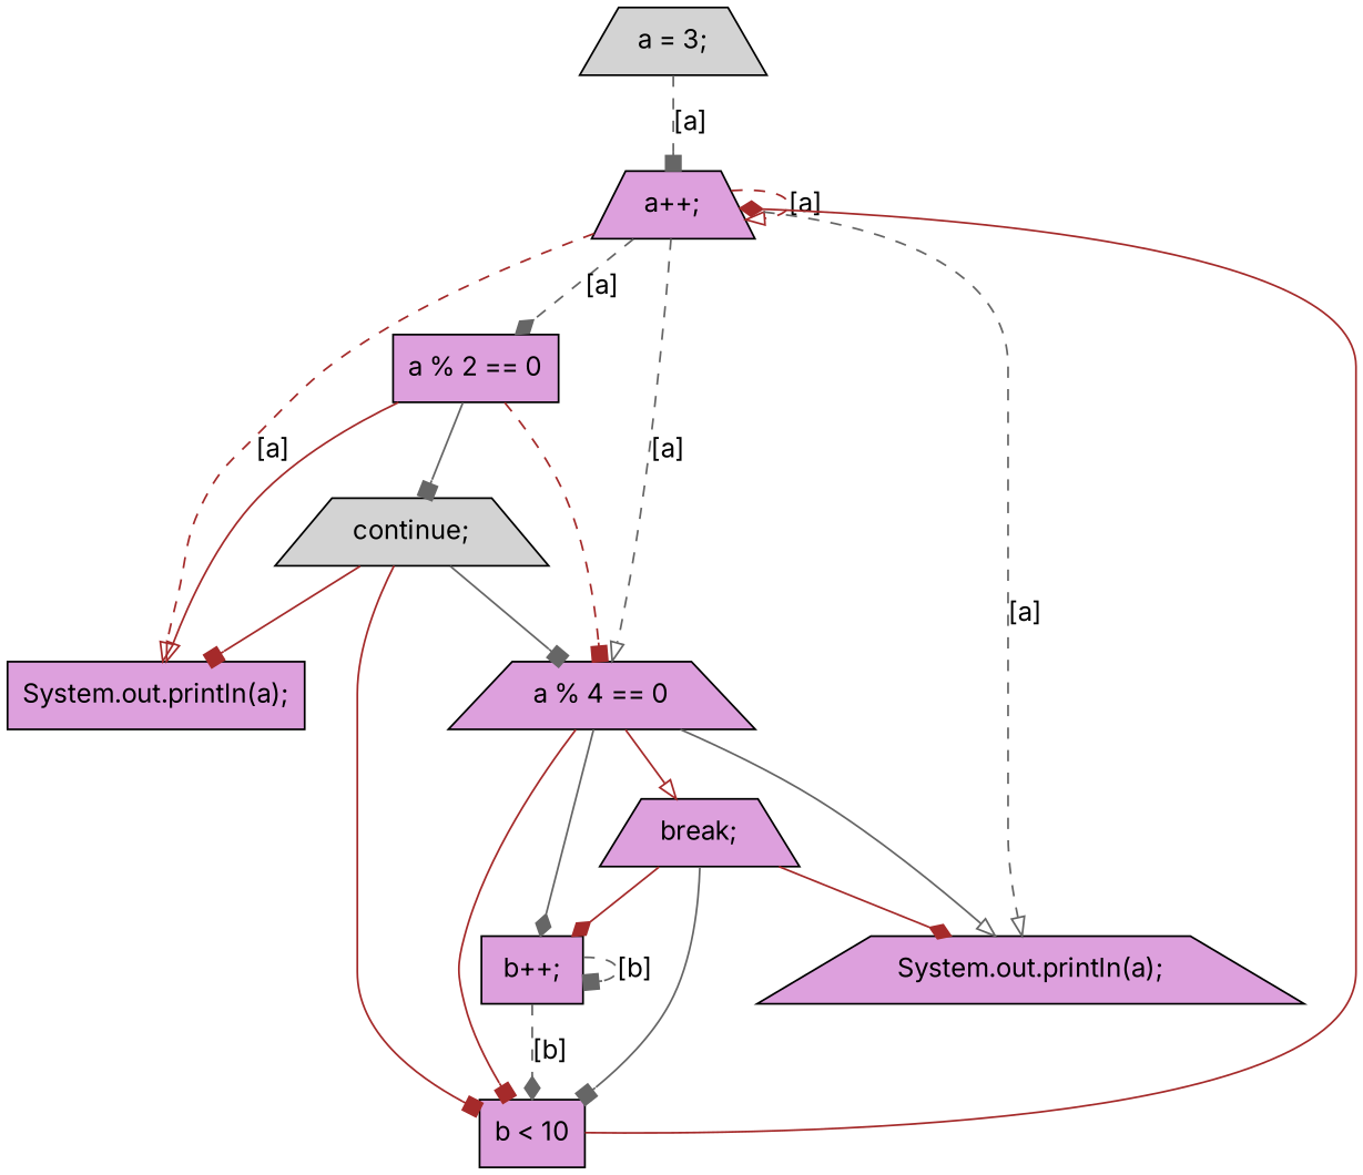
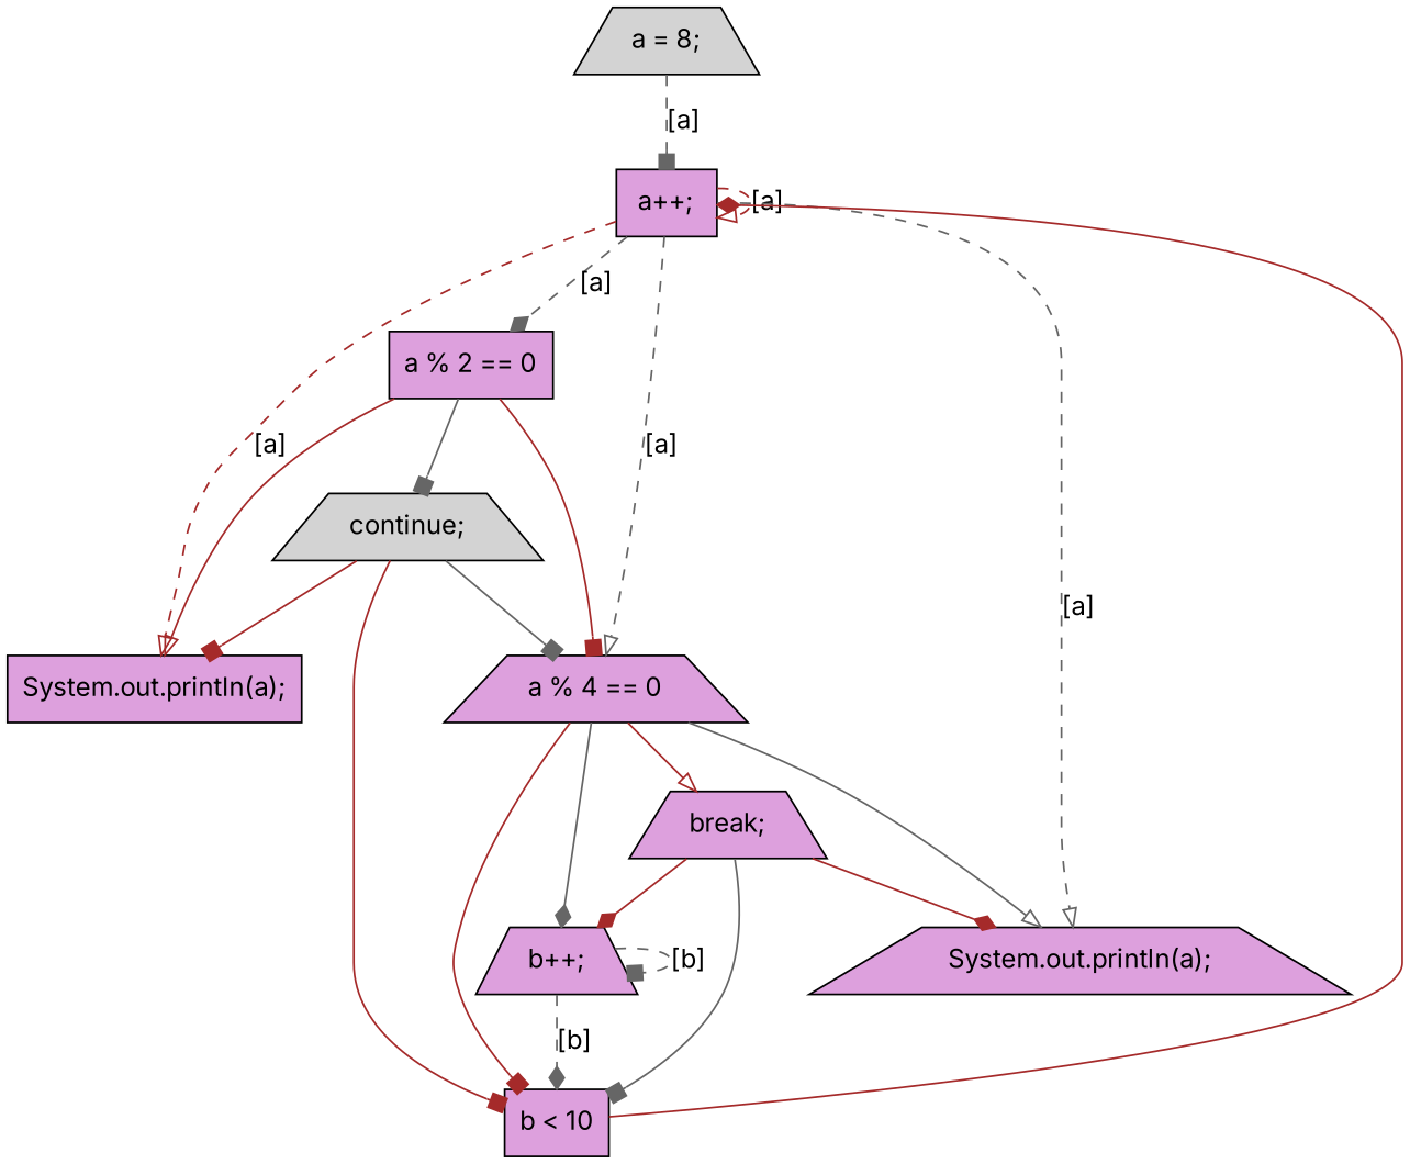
  digraph {
    fontname=Inter
    node [fillcolor=plum fontname=Inter shape=trapezium style=filled]
    edge [arrowhead=box color=gray40 fontname=Inter]
-   n1 [fillcolor=lightgrey label="a = 3;"]
-   n2 [label="a++;"]
+   n1 [fillcolor=lightgrey label="a = 8;"]
+   n2 [label="a++;" shape=box]
    n3 [label="b < 10" shape=box]
    n4 [label="a % 2 == 0" shape=box]
    n5 [label="System.out.println(a);" shape=box]
    n6 [label="a % 4 == 0"]
    n7 [label="System.out.println(a);"]
    n8 [fillcolor=lightgrey label="continue;"]
    n9 [label="break;"]
-   n10 [label="b++;" shape=box]
+   n10 [label="b++;"]
    n1 -> n2 [label="[a]" style=dashed]
    n2 -> n2 [arrowhead=onormal color=brown label="[a]" style=dashed]
    n2 -> n4 [arrowhead=diamond label="[a]" style=dashed]
    n2 -> n5 [arrowhead=onormal color=brown label="[a]" style=dashed]
    n2 -> n6 [arrowhead=onormal label="[a]" style=dashed]
    n2 -> n7 [arrowhead=onormal label="[a]" style=dashed]
    n3 -> n2 [arrowhead=diamond color=brown]
    n4 -> n5 [arrowhead=onormal color=brown]
-   n4 -> n6 [color=brown style=dashed]
+   n4 -> n6 [color=brown]
    n4 -> n8
    n6 -> n3 [color=brown]
    n6 -> n7 [arrowhead=onormal]
    n6 -> n9 [arrowhead=onormal color=brown]
    n6 -> n10 [arrowhead=diamond]
    n8 -> n3 [color=brown]
    n8 -> n5 [color=brown]
    n8 -> n6
    n9 -> n3
    n9 -> n7 [arrowhead=diamond color=brown]
    n9 -> n10 [arrowhead=diamond color=brown]
    n10 -> n3 [arrowhead=diamond label="[b]" style=dashed]
    n10 -> n10 [label="[b]" style=dashed]
  }
